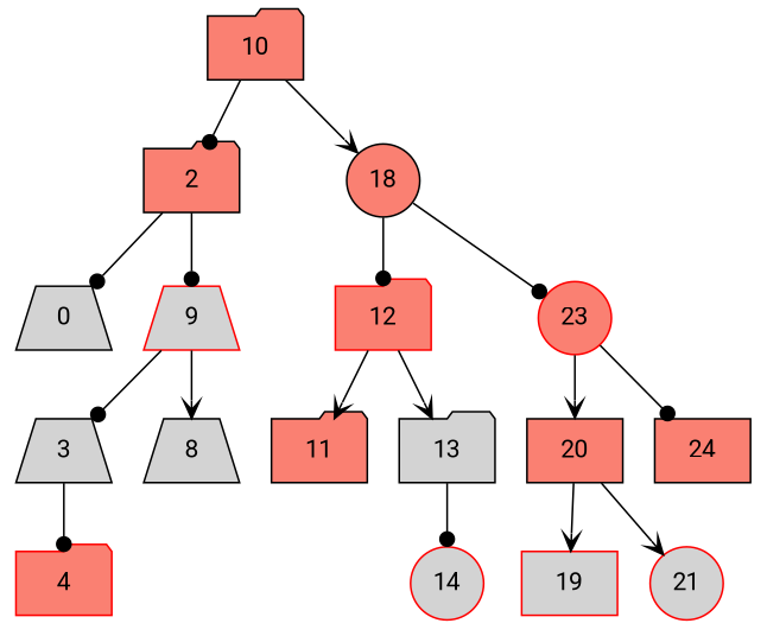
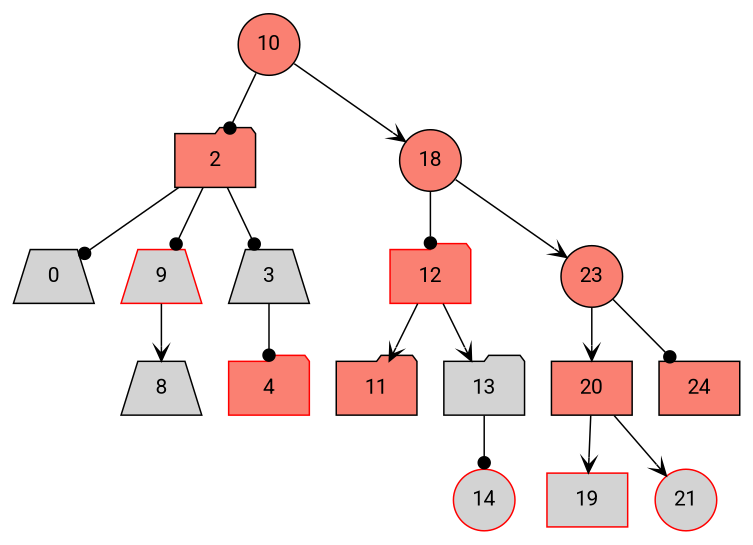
  digraph {
    fontname=Roboto
    node [color=black fillcolor=salmon fontname=Roboto shape=folder style=filled]
    edge [arrowhead=dot fontname=Roboto]
    2
-   10
+   10 [shape=circle]
    18 [shape=circle]
    0 [fillcolor=lightgrey shape=trapezium]
    n5 [color=red fillcolor=lightgrey label=9 shape=trapezium]
    12 [color=red]
-   23 [color=red shape=circle]
+   23 [shape=circle]
    3 [fillcolor=lightgrey shape=trapezium]
    8 [fillcolor=lightgrey shape=trapezium]
    11
    13 [fillcolor=lightgrey]
    20 [shape=box]
    24 [shape=box]
    4 [color=red]
    14 [color=red fillcolor=lightgrey shape=circle]
    19 [color=red fillcolor=lightgrey shape=box]
    21 [color=red fillcolor=lightgrey shape=circle]
    2 -> 0
    2 -> n5
    10 -> 2
    10 -> 18 [arrowhead=vee]
    18 -> 12
-   18 -> 23
-   n5 -> 3
+   18 -> 23 [arrowhead=vee]
+   2 -> 3
    n5 -> 8 [arrowhead=vee]
    12 -> 11 [arrowhead=vee]
    12 -> 13 [arrowhead=vee]
    23 -> 20 [arrowhead=vee]
    23 -> 24
    3 -> 4
    13 -> 14
    20 -> 19 [arrowhead=vee]
    20 -> 21 [arrowhead=vee]
  }
